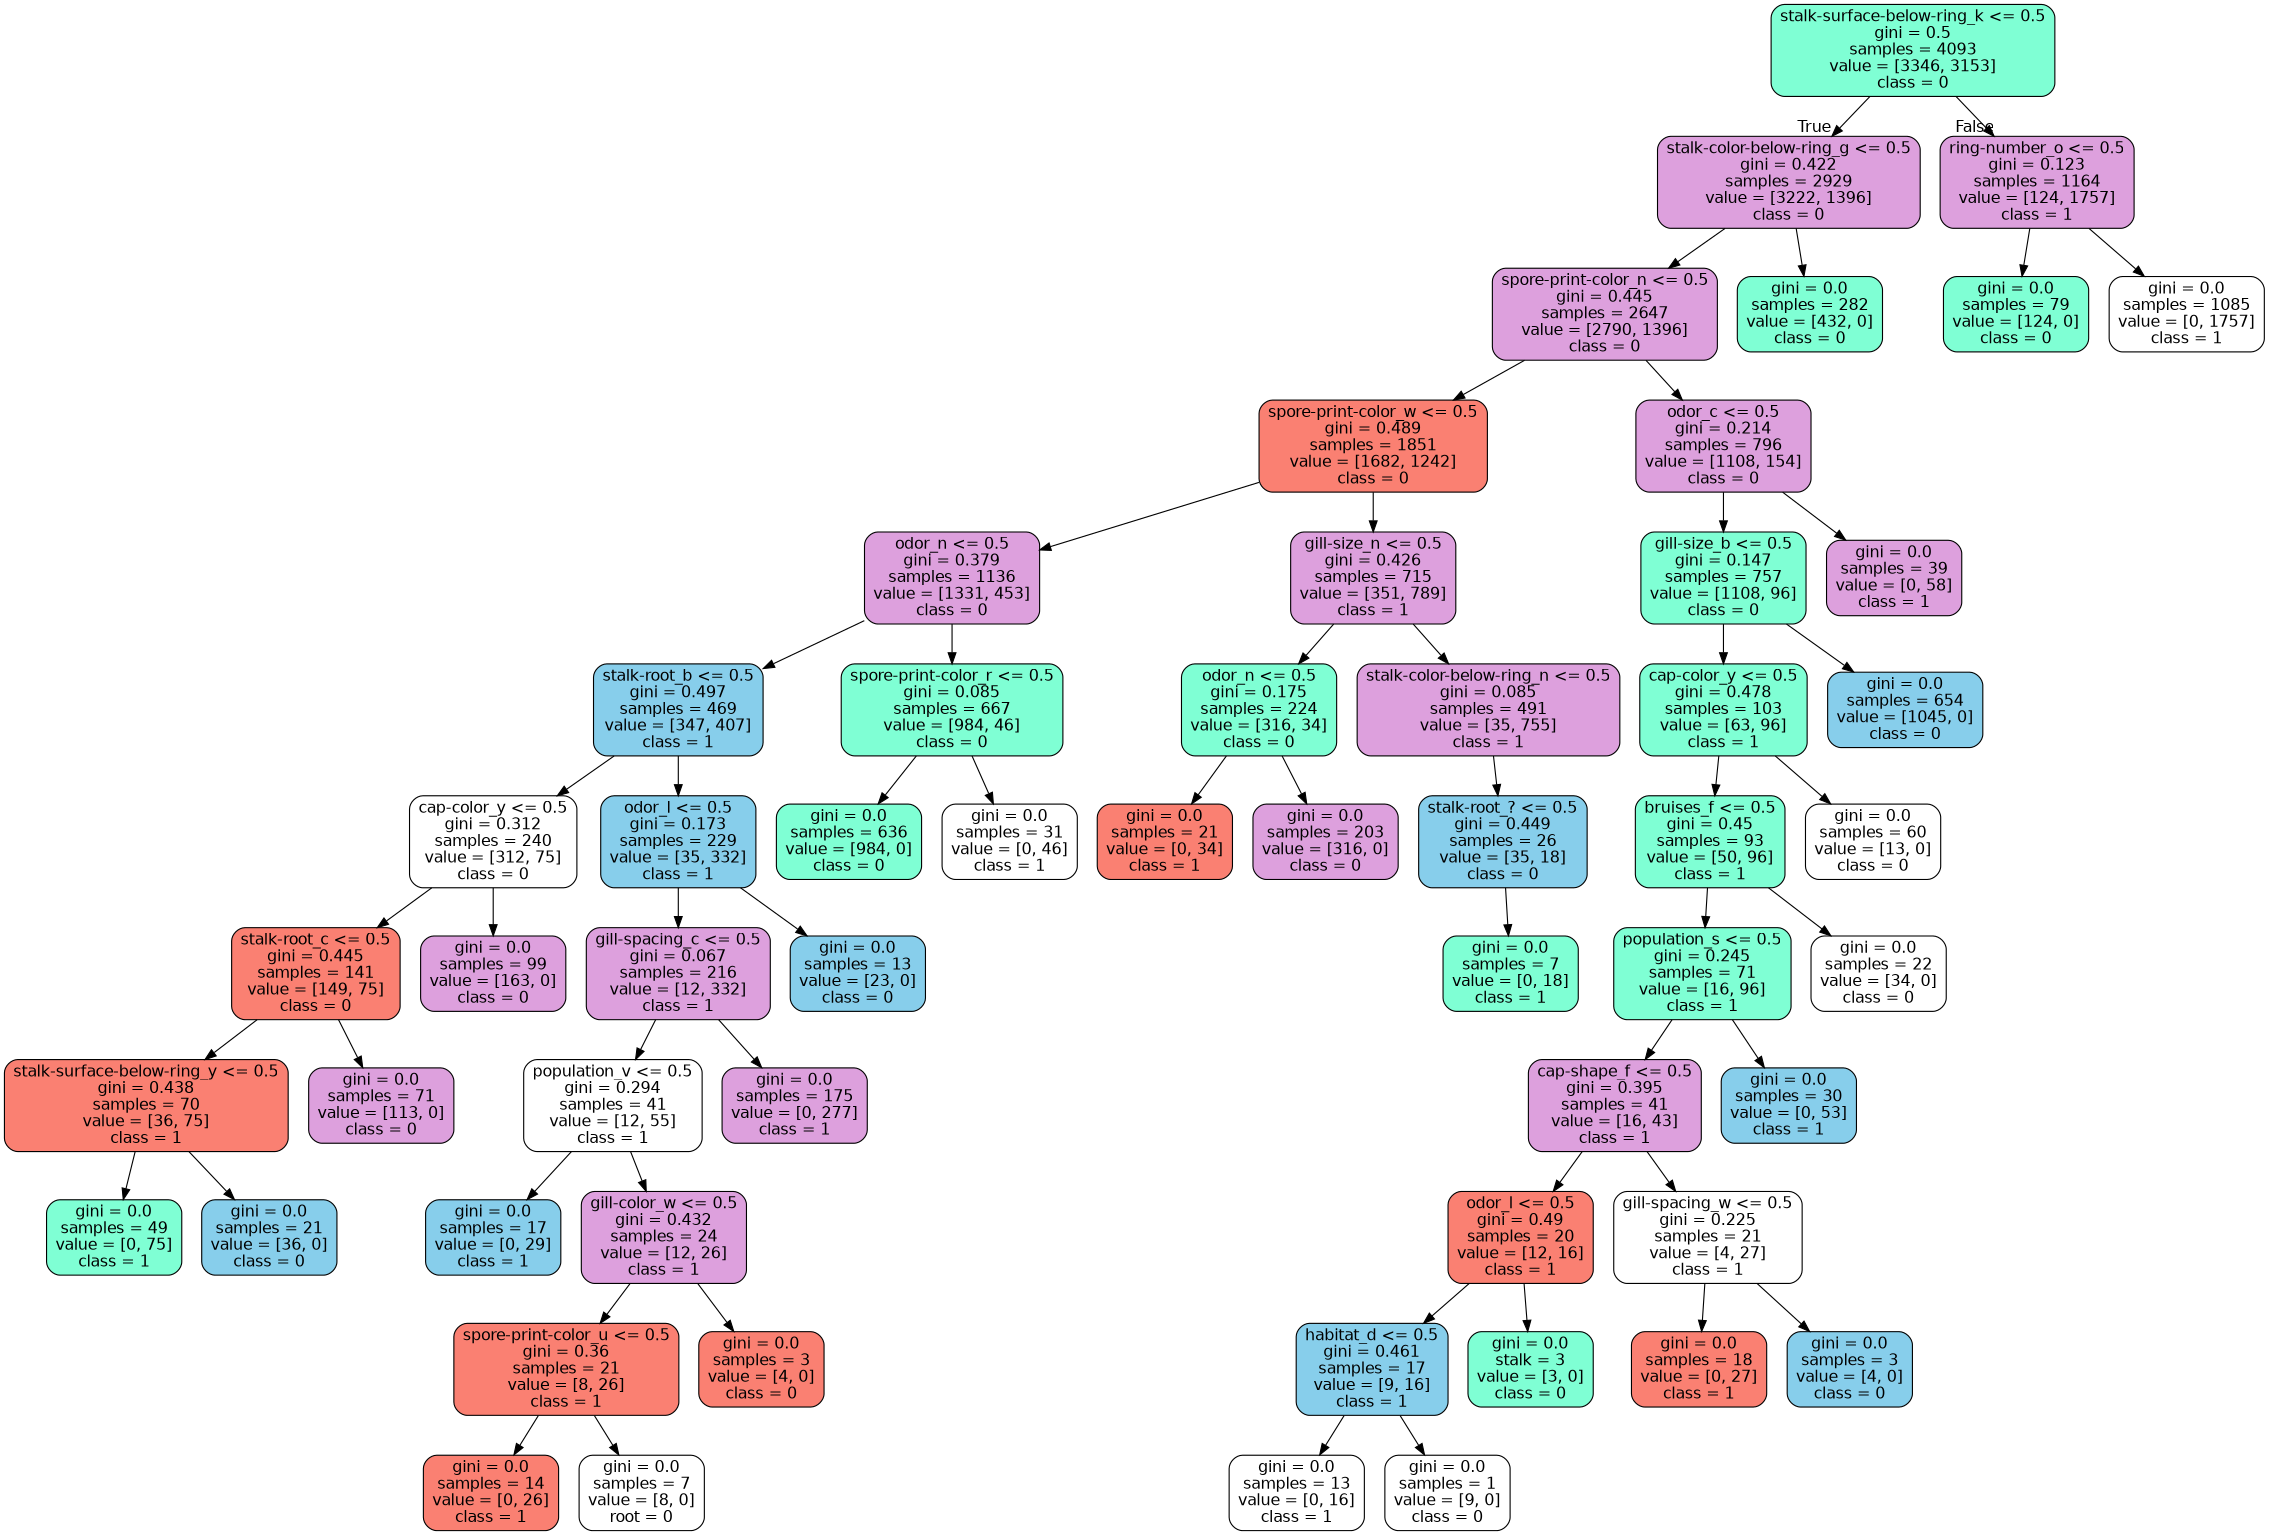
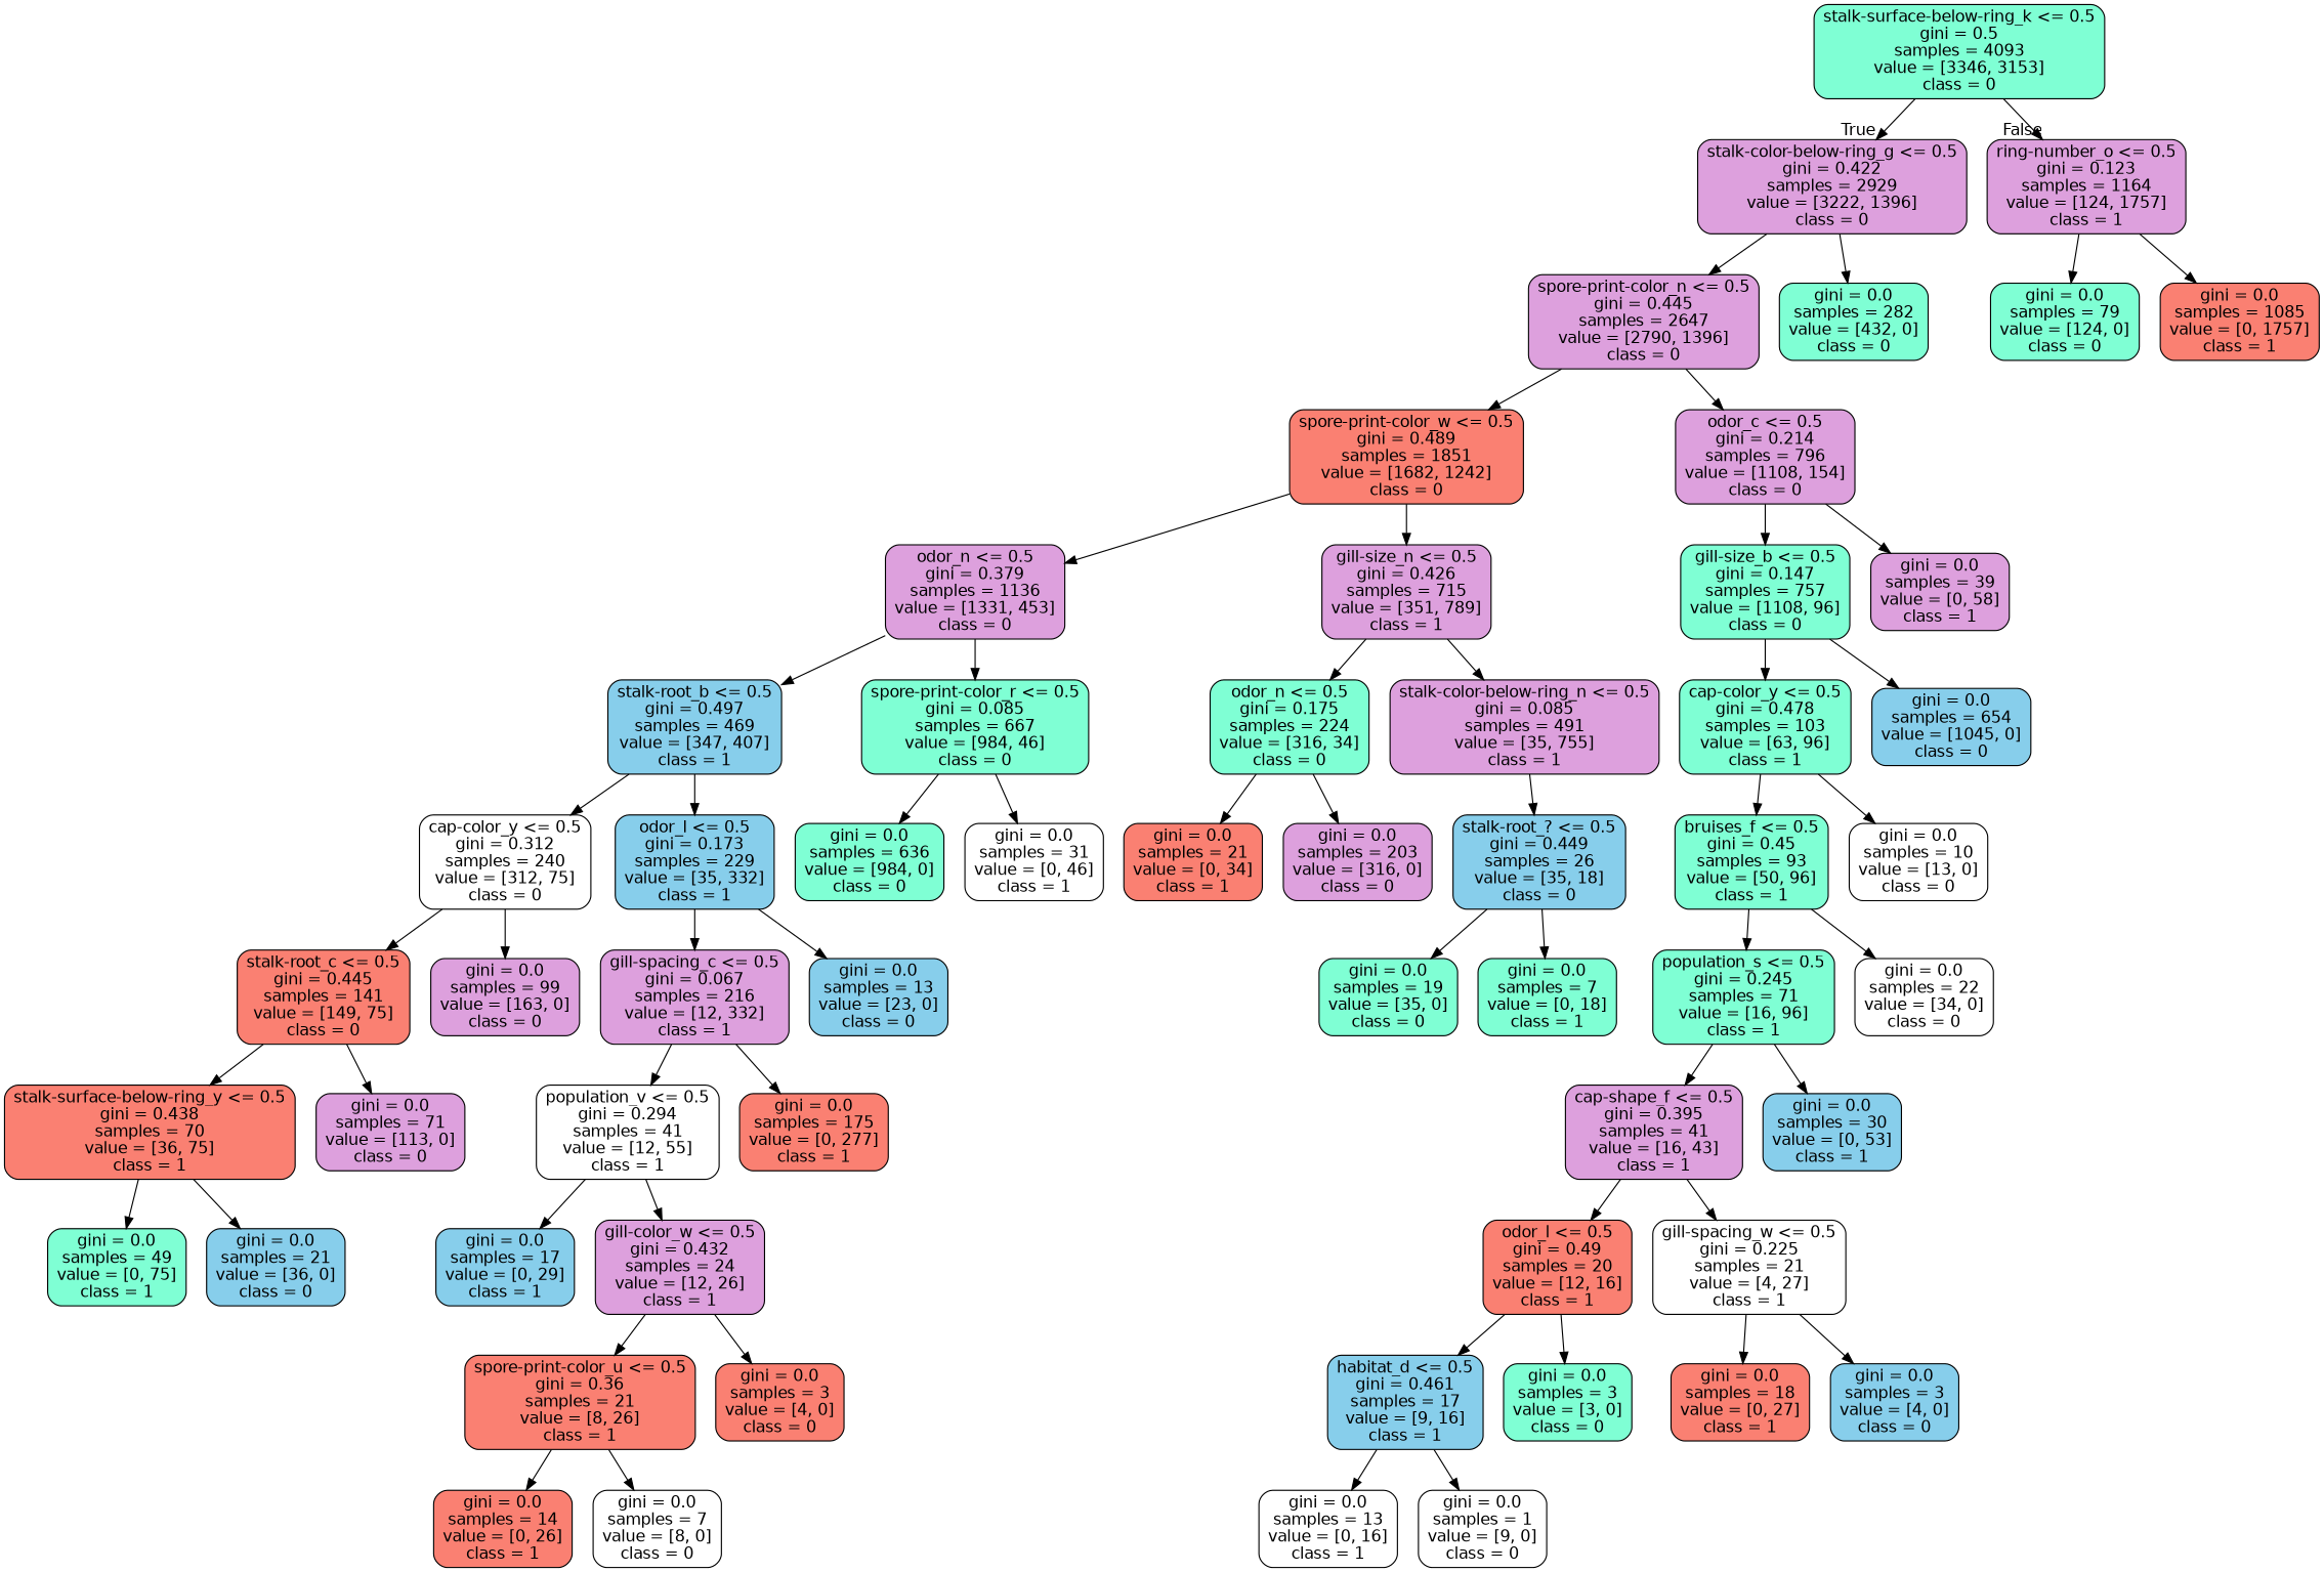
  digraph {
    node [color=black fillcolor=aquamarine fontname=helvetica shape=box style="filled, rounded"]
    edge [fontname=helvetica]
    n1 [label="stalk-surface-below-ring_k <= 0.5\ngini = 0.5\nsamples = 4093\nvalue = [3346, 3153]\nclass = 0"]
    n2 [fillcolor=plum label="stalk-color-below-ring_g <= 0.5\ngini = 0.422\nsamples = 2929\nvalue = [3222, 1396]\nclass = 0"]
    n3 [fillcolor=plum label="ring-number_o <= 0.5\ngini = 0.123\nsamples = 1164\nvalue = [124, 1757]\nclass = 1"]
    n4 [fillcolor=plum label="spore-print-color_n <= 0.5\ngini = 0.445\nsamples = 2647\nvalue = [2790, 1396]\nclass = 0"]
    n5 [label="gini = 0.0\nsamples = 282\nvalue = [432, 0]\nclass = 0"]
    n6 [label="gini = 0.0\nsamples = 79\nvalue = [124, 0]\nclass = 0"]
-   n7 [fillcolor=white label="gini = 0.0\nsamples = 1085\nvalue = [0, 1757]\nclass = 1"]
+   n7 [fillcolor=salmon label="gini = 0.0\nsamples = 1085\nvalue = [0, 1757]\nclass = 1"]
    n8 [fillcolor=salmon label="spore-print-color_w <= 0.5\ngini = 0.489\nsamples = 1851\nvalue = [1682, 1242]\nclass = 0"]
    n9 [fillcolor=plum label="odor_c <= 0.5\ngini = 0.214\nsamples = 796\nvalue = [1108, 154]\nclass = 0"]
    n10 [fillcolor=plum label="odor_n <= 0.5\ngini = 0.379\nsamples = 1136\nvalue = [1331, 453]\nclass = 0"]
    n11 [fillcolor=plum label="gill-size_n <= 0.5\ngini = 0.426\nsamples = 715\nvalue = [351, 789]\nclass = 1"]
    n12 [label="gill-size_b <= 0.5\ngini = 0.147\nsamples = 757\nvalue = [1108, 96]\nclass = 0"]
    n13 [fillcolor=plum label="gini = 0.0\nsamples = 39\nvalue = [0, 58]\nclass = 1"]
    n14 [fillcolor=skyblue label="stalk-root_b <= 0.5\ngini = 0.497\nsamples = 469\nvalue = [347, 407]\nclass = 1"]
    n15 [label="spore-print-color_r <= 0.5\ngini = 0.085\nsamples = 667\nvalue = [984, 46]\nclass = 0"]
    n16 [label="odor_n <= 0.5\ngini = 0.175\nsamples = 224\nvalue = [316, 34]\nclass = 0"]
    n17 [fillcolor=plum label="stalk-color-below-ring_n <= 0.5\ngini = 0.085\nsamples = 491\nvalue = [35, 755]\nclass = 1"]
    n18 [fillcolor=white label="cap-color_y <= 0.5\ngini = 0.312\nsamples = 240\nvalue = [312, 75]\nclass = 0"]
    n19 [fillcolor=skyblue label="odor_l <= 0.5\ngini = 0.173\nsamples = 229\nvalue = [35, 332]\nclass = 1"]
    n20 [label="gini = 0.0\nsamples = 636\nvalue = [984, 0]\nclass = 0"]
    n21 [fillcolor=white label="gini = 0.0\nsamples = 31\nvalue = [0, 46]\nclass = 1"]
    n22 [fillcolor=salmon label="stalk-root_c <= 0.5\ngini = 0.445\nsamples = 141\nvalue = [149, 75]\nclass = 0"]
    n23 [fillcolor=plum label="gini = 0.0\nsamples = 99\nvalue = [163, 0]\nclass = 0"]
    n24 [fillcolor=plum label="gill-spacing_c <= 0.5\ngini = 0.067\nsamples = 216\nvalue = [12, 332]\nclass = 1"]
    n25 [fillcolor=skyblue label="gini = 0.0\nsamples = 13\nvalue = [23, 0]\nclass = 0"]
    n26 [fillcolor=salmon label="stalk-surface-below-ring_y <= 0.5\ngini = 0.438\nsamples = 70\nvalue = [36, 75]\nclass = 1"]
    n27 [fillcolor=plum label="gini = 0.0\nsamples = 71\nvalue = [113, 0]\nclass = 0"]
    n28 [label="gini = 0.0\nsamples = 49\nvalue = [0, 75]\nclass = 1"]
    n29 [fillcolor=skyblue label="gini = 0.0\nsamples = 21\nvalue = [36, 0]\nclass = 0"]
    n30 [fillcolor=white label="population_v <= 0.5\ngini = 0.294\nsamples = 41\nvalue = [12, 55]\nclass = 1"]
-   n31 [fillcolor=plum label="gini = 0.0\nsamples = 175\nvalue = [0, 277]\nclass = 1"]
+   n31 [fillcolor=salmon label="gini = 0.0\nsamples = 175\nvalue = [0, 277]\nclass = 1"]
    n32 [fillcolor=skyblue label="gini = 0.0\nsamples = 17\nvalue = [0, 29]\nclass = 1"]
    n33 [fillcolor=plum label="gill-color_w <= 0.5\ngini = 0.432\nsamples = 24\nvalue = [12, 26]\nclass = 1"]
    n34 [fillcolor=salmon label="spore-print-color_u <= 0.5\ngini = 0.36\nsamples = 21\nvalue = [8, 26]\nclass = 1"]
    n35 [fillcolor=salmon label="gini = 0.0\nsamples = 3\nvalue = [4, 0]\nclass = 0"]
    n36 [fillcolor=salmon label="gini = 0.0\nsamples = 14\nvalue = [0, 26]\nclass = 1"]
-   n37 [fillcolor=white label="gini = 0.0\nsamples = 7\nvalue = [8, 0]\nroot = 0"]
+   n37 [fillcolor=white label="gini = 0.0\nsamples = 7\nvalue = [8, 0]\nclass = 0"]
    n38 [fillcolor=salmon label="gini = 0.0\nsamples = 21\nvalue = [0, 34]\nclass = 1"]
    n39 [fillcolor=plum label="gini = 0.0\nsamples = 203\nvalue = [316, 0]\nclass = 0"]
    n40 [fillcolor=skyblue label="stalk-root_? <= 0.5\ngini = 0.449\nsamples = 26\nvalue = [35, 18]\nclass = 0"]
+   n41 [label="gini = 0.0\nsamples = 19\nvalue = [35, 0]\nclass = 0"]
    n42 [label="gini = 0.0\nsamples = 7\nvalue = [0, 18]\nclass = 1"]
    n43 [label="cap-color_y <= 0.5\ngini = 0.478\nsamples = 103\nvalue = [63, 96]\nclass = 1"]
    n44 [fillcolor=skyblue label="gini = 0.0\nsamples = 654\nvalue = [1045, 0]\nclass = 0"]
    n45 [label="bruises_f <= 0.5\ngini = 0.45\nsamples = 93\nvalue = [50, 96]\nclass = 1"]
-   n46 [fillcolor=white label="gini = 0.0\nsamples = 60\nvalue = [13, 0]\nclass = 0"]
+   n46 [fillcolor=white label="gini = 0.0\nsamples = 10\nvalue = [13, 0]\nclass = 0"]
    n47 [label="population_s <= 0.5\ngini = 0.245\nsamples = 71\nvalue = [16, 96]\nclass = 1"]
    n48 [fillcolor=white label="gini = 0.0\nsamples = 22\nvalue = [34, 0]\nclass = 0"]
    n49 [fillcolor=plum label="cap-shape_f <= 0.5\ngini = 0.395\nsamples = 41\nvalue = [16, 43]\nclass = 1"]
    n50 [fillcolor=skyblue label="gini = 0.0\nsamples = 30\nvalue = [0, 53]\nclass = 1"]
    n51 [fillcolor=salmon label="odor_l <= 0.5\ngini = 0.49\nsamples = 20\nvalue = [12, 16]\nclass = 1"]
    n52 [fillcolor=white label="gill-spacing_w <= 0.5\ngini = 0.225\nsamples = 21\nvalue = [4, 27]\nclass = 1"]
    n53 [fillcolor=skyblue label="habitat_d <= 0.5\ngini = 0.461\nsamples = 17\nvalue = [9, 16]\nclass = 1"]
-   n54 [label="gini = 0.0\nstalk = 3\nvalue = [3, 0]\nclass = 0"]
+   n54 [label="gini = 0.0\nsamples = 3\nvalue = [3, 0]\nclass = 0"]
    n55 [fillcolor=salmon label="gini = 0.0\nsamples = 18\nvalue = [0, 27]\nclass = 1"]
    n56 [fillcolor=skyblue label="gini = 0.0\nsamples = 3\nvalue = [4, 0]\nclass = 0"]
    n57 [fillcolor=white label="gini = 0.0\nsamples = 13\nvalue = [0, 16]\nclass = 1"]
    n58 [fillcolor=white label="gini = 0.0\nsamples = 1\nvalue = [9, 0]\nclass = 0"]
    n1 -> n2 [headlabel=True labelangle=45 labeldistance=2.5]
    n1 -> n3 [headlabel=False labelangle=-45 labeldistance=2.5]
    n2 -> n4
    n2 -> n5
    n3 -> n6
    n3 -> n7
    n4 -> n8
    n4 -> n9
    n8 -> n10
    n8 -> n11
    n9 -> n12
    n9 -> n13
    n10 -> n14
    n10 -> n15
    n11 -> n16
    n11 -> n17
    n12 -> n43
    n12 -> n44
    n14 -> n18
    n14 -> n19
    n15 -> n20
    n15 -> n21
    n16 -> n38
    n16 -> n39
    n17 -> n40
    n18 -> n22
    n18 -> n23
    n19 -> n24
    n19 -> n25
    n22 -> n26
    n22 -> n27
    n24 -> n30
    n24 -> n31
    n26 -> n28
    n26 -> n29
    n30 -> n32
    n30 -> n33
    n33 -> n34
    n33 -> n35
    n34 -> n36
    n34 -> n37
+   n40 -> n41
    n40 -> n42
    n43 -> n45
    n43 -> n46
    n45 -> n47
    n45 -> n48
    n47 -> n49
    n47 -> n50
    n49 -> n51
    n49 -> n52
    n51 -> n53
    n51 -> n54
    n52 -> n55
    n52 -> n56
    n53 -> n57
    n53 -> n58
  }
